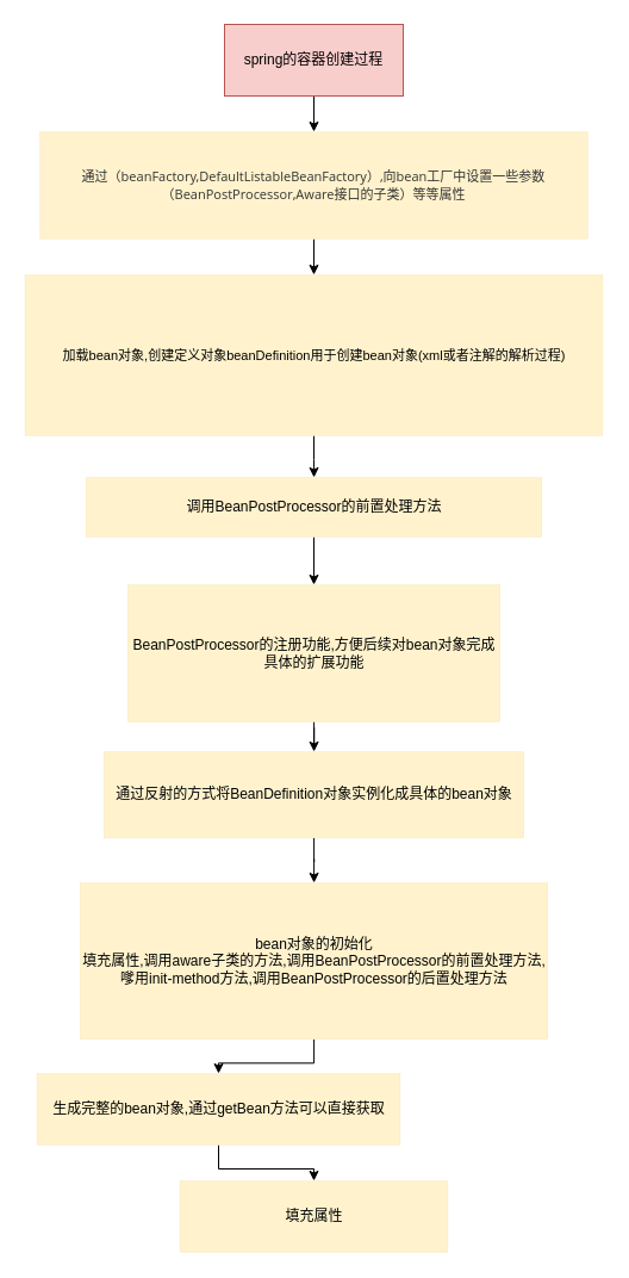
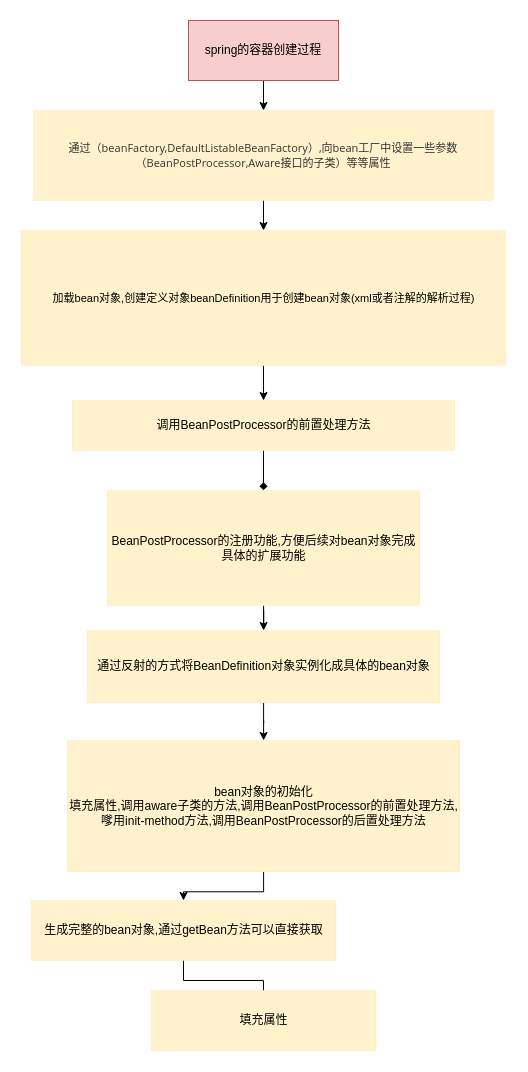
  <mxCell id="0" />
  <mxCell id="1" parent="0" />
  <mxCell id="2" value="" style="edgeStyle=orthogonalEdgeStyle;rounded=0;orthogonalLoop=1;jettySize=auto;html=1;fontSize=11;align=center;verticalAlign=middle;labelBackgroundColor=none;" parent="1" source="3" target="5" edge="1"><mxGeometry relative="1" as="geometry" /></mxCell>
  <mxCell id="3" value="spring的容器创建过程" style="rounded=0;whiteSpace=wrap;html=1;fillColor=#f8cecc;strokeColor=#b85450;align=center;verticalAlign=middle;labelBackgroundColor=none;" parent="1" vertex="1"><mxGeometry x="188" y="20" width="150" height="60" as="geometry" /></mxCell>
  <mxCell id="4" value="" style="edgeStyle=orthogonalEdgeStyle;rounded=0;orthogonalLoop=1;jettySize=auto;html=1;fontSize=11;align=center;verticalAlign=middle;labelBackgroundColor=none;" parent="1" source="5" target="7" edge="1"><mxGeometry relative="1" as="geometry" /></mxCell>
  <mxCell id="5" value="&lt;div style=&quot;&quot;&gt;&lt;span style=&quot;font-size: 11px; color: rgb(51, 51, 51); font-family: &amp;quot;Open Sans&amp;quot;, &amp;quot;Clear Sans&amp;quot;, &amp;quot;Helvetica Neue&amp;quot;, Helvetica, Arial, &amp;quot;Segoe UI Emoji&amp;quot;, sans-serif; orphans: 4;&quot;&gt;通过（beanFactory,DefaultListableBeanFactory）,向bean工厂中设置一些参数（BeanPostProcessor,Aware接口的子类）等等属性&lt;/span&gt;&lt;/div&gt;" style="rounded=0;whiteSpace=wrap;html=1;perimeterSpacing=0;strokeWidth=0;align=center;fillColor=#fff2cc;strokeColor=#d6b656;gradientColor=none;verticalAlign=middle;labelBackgroundColor=none;" parent="1" vertex="1"><mxGeometry x="33" y="110" width="460" height="90" as="geometry" /></mxCell>
  <mxCell id="6" value="" style="edgeStyle=orthogonalEdgeStyle;rounded=0;orthogonalLoop=1;jettySize=auto;html=1;fontFamily=Helvetica;fontSize=11;align=center;verticalAlign=middle;labelBackgroundColor=none;" parent="1" source="7" target="9" edge="1"><mxGeometry relative="1" as="geometry" /></mxCell>
  <mxCell id="7" value="&lt;div style=&quot;orphans: 4;&quot;&gt;&lt;span style=&quot;font-size: 11px;&quot;&gt;加载bean对象,创建定义对象beanDefinition用于创建bean对象(xml或者注解的解析过程)&lt;/span&gt;&lt;/div&gt;" style="rounded=0;whiteSpace=wrap;html=1;align=center;fillColor=#fff2cc;strokeColor=#d6b656;strokeWidth=0;gradientColor=none;verticalAlign=middle;labelBackgroundColor=none;" parent="1" vertex="1"><mxGeometry x="20.5" y="230" width="485" height="135" as="geometry" /></mxCell>
- <mxCell id="8" value="" style="edgeStyle=orthogonalEdgeStyle;rounded=0;orthogonalLoop=1;jettySize=auto;html=1;fontFamily=Helvetica;fontSize=11;align=center;verticalAlign=middle;labelBackgroundColor=none;" parent="1" source="9" target="11" edge="1"><mxGeometry relative="1" as="geometry" /></mxCell>
+ <mxCell id="8" value="" style="edgeStyle=orthogonalEdgeStyle;rounded=0;orthogonalLoop=1;jettySize=auto;html=1;fontFamily=Helvetica;fontSize=11;align=center;verticalAlign=middle;labelBackgroundColor=none;endArrow=diamond;" parent="1" source="9" target="11" edge="1"><mxGeometry relative="1" as="geometry" /></mxCell>
  <mxCell id="9" value="调用BeanPostProcessor的前置处理方法" style="whiteSpace=wrap;html=1;align=center;fillColor=#fff2cc;strokeColor=#d6b656;rounded=0;strokeWidth=0;gradientColor=none;verticalAlign=middle;labelBackgroundColor=none;" parent="1" vertex="1"><mxGeometry x="71.75" y="400" width="382.5" height="50" as="geometry" /></mxCell>
  <mxCell id="10" value="" style="edgeStyle=orthogonalEdgeStyle;rounded=0;orthogonalLoop=1;jettySize=auto;html=1;fontFamily=Helvetica;fontSize=11;align=center;verticalAlign=middle;labelBackgroundColor=none;" parent="1" source="11" target="13" edge="1"><mxGeometry relative="1" as="geometry" /></mxCell>
  <mxCell id="11" value="BeanPostProcessor的注册功能,方便后续对bean对象完成具体的扩展功能" style="whiteSpace=wrap;html=1;align=center;fillColor=#fff2cc;strokeColor=#d6b656;rounded=0;strokeWidth=0;gradientColor=none;verticalAlign=middle;labelBackgroundColor=none;dashed=1;" parent="1" vertex="1"><mxGeometry x="106.75" y="490" width="312.5" height="115" as="geometry" /></mxCell>
  <mxCell id="12" value="" style="edgeStyle=orthogonalEdgeStyle;rounded=0;orthogonalLoop=1;jettySize=auto;html=1;fontFamily=Helvetica;fontSize=11;align=center;verticalAlign=middle;labelBackgroundColor=none;" parent="1" source="13" target="15" edge="1"><mxGeometry relative="1" as="geometry" /></mxCell>
  <mxCell id="13" value="通过反射的方式将BeanDefinition对象实例化成具体的bean对象" style="whiteSpace=wrap;html=1;align=center;fillColor=#fff2cc;strokeColor=#d6b656;rounded=0;strokeWidth=0;gradientColor=none;verticalAlign=middle;labelBackgroundColor=none;" parent="1" vertex="1"><mxGeometry x="86.75" y="630" width="352.5" height="72.5" as="geometry" /></mxCell>
  <mxCell id="14" value="" style="edgeStyle=orthogonalEdgeStyle;rounded=0;orthogonalLoop=1;jettySize=auto;html=1;fontFamily=Helvetica;fontSize=11;align=center;verticalAlign=middle;labelBackgroundColor=none;" parent="1" source="15" target="17" edge="1"><mxGeometry relative="1" as="geometry" /></mxCell>
  <mxCell id="15" value="bean对象的初始化&lt;br&gt;填充属性,调用aware子类的方法,调用BeanPostProcessor的前置处理方法,嗲用init-method方法,调用BeanPostProcessor的后置处理方法" style="whiteSpace=wrap;html=1;align=center;fillColor=#fff2cc;strokeColor=#d6b656;rounded=0;strokeWidth=0;gradientColor=none;verticalAlign=middle;labelBackgroundColor=none;" parent="1" vertex="1"><mxGeometry x="66.75" y="740" width="392.5" height="131.25" as="geometry" /></mxCell>
- <mxCell id="16" value="" style="edgeStyle=orthogonalEdgeStyle;rounded=0;orthogonalLoop=1;jettySize=auto;html=1;fontFamily=Helvetica;fontSize=11;align=center;verticalAlign=middle;labelBackgroundColor=none;" parent="1" source="17" target="18" edge="1"><mxGeometry relative="1" as="geometry" /></mxCell>
+ <mxCell id="16" value="" style="edgeStyle=orthogonalEdgeStyle;rounded=0;orthogonalLoop=1;jettySize=auto;html=1;fontFamily=Helvetica;fontSize=11;align=center;verticalAlign=middle;labelBackgroundColor=none;endArrow=none;" parent="1" source="17" target="18" edge="1"><mxGeometry relative="1" as="geometry" /></mxCell>
  <mxCell id="17" value="生成完整的bean对象,通过getBean方法可以直接获取" style="whiteSpace=wrap;html=1;align=center;fillColor=#fff2cc;strokeColor=#d6b656;rounded=0;strokeWidth=0;gradientColor=none;verticalAlign=middle;labelBackgroundColor=none;" parent="1" vertex="1"><mxGeometry x="30.5" y="900" width="305" height="60" as="geometry" /></mxCell>
  <mxCell id="18" value="填充属性" style="whiteSpace=wrap;html=1;align=center;fillColor=#fff2cc;strokeColor=#d6b656;rounded=0;strokeWidth=0;gradientColor=none;verticalAlign=middle;labelBackgroundColor=none;" parent="1" vertex="1"><mxGeometry x="150.5" y="990" width="225" height="60" as="geometry" /></mxCell>
